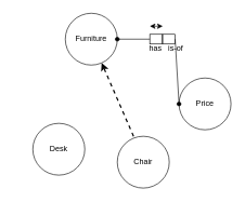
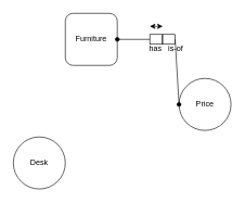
  <mxCell id="0" />
  <mxCell id="1" parent="0" />
- <mxCell id="2" value="Furniture" style="ellipse;whiteSpace=wrap;html=1;aspect=fixed;" vertex="1" parent="1"><mxGeometry x="100" y="20" width="80" height="80" as="geometry" /></mxCell>
- <mxCell id="3" value="Desk" style="ellipse;whiteSpace=wrap;html=1;aspect=fixed;" vertex="1" parent="1"><mxGeometry x="50" y="190" width="80" height="80" as="geometry" /></mxCell>
- <mxCell id="4" value="Chair" style="ellipse;whiteSpace=wrap;html=1;aspect=fixed;" vertex="1" parent="1"><mxGeometry x="180" y="210" width="80" height="80" as="geometry" /></mxCell>
- <mxCell id="5" value="" style="endArrow=classic;dashed=1;html=1;strokeWidth=2;rounded=0;exitX=0.313;exitY=0;exitDx=0;exitDy=0;exitPerimeter=0;endFill=1;" edge="1" parent="1" source="4" target="2"><mxGeometry width="50" height="50" relative="1" as="geometry"><mxPoint x="82" y="223" as="sourcePoint" /><mxPoint x="240" y="120" as="targetPoint" /></mxGeometry></mxCell>
+ <mxCell id="2" value="Furniture" style="whiteSpace=wrap;html=1;aspect=fixed;rounded=1;" vertex="1" parent="1"><mxGeometry x="100" y="20" width="80" height="80" as="geometry" /></mxCell>
+ <mxCell id="3" value="Desk" style="ellipse;whiteSpace=wrap;html=1;aspect=fixed;" vertex="1" parent="1"><mxGeometry x="20" y="210" width="80" height="80" as="geometry" /></mxCell>
  <mxCell id="6" value="Price" style="ellipse;whiteSpace=wrap;html=1;aspect=fixed;" vertex="1" parent="1"><mxGeometry x="275" y="120" width="80" height="80" as="geometry" /></mxCell>
  <mxCell id="7" value="" style="shape=process;whiteSpace=wrap;html=1;backgroundOutline=1;size=0.5;" vertex="1" parent="1"><mxGeometry x="230" y="52.5" width="39" height="15" as="geometry" /></mxCell>
  <mxCell id="8" value="" style="endArrow=none;html=1;rounded=0;exitX=1;exitY=0.5;exitDx=0;exitDy=0;entryX=0;entryY=0.5;entryDx=0;entryDy=0;startArrow=oval;startFill=1;" edge="1" parent="1" source="2" target="7"><mxGeometry width="50" height="50" relative="1" as="geometry"><mxPoint x="170" y="190" as="sourcePoint" /><mxPoint x="220" y="140" as="targetPoint" /></mxGeometry></mxCell>
  <mxCell id="9" value="" style="endArrow=oval;html=1;rounded=0;entryX=0;entryY=0.5;entryDx=0;entryDy=0;exitX=1;exitY=0.5;exitDx=0;exitDy=0;endFill=1;" edge="1" parent="1" source="7" target="6"><mxGeometry width="50" height="50" relative="1" as="geometry"><mxPoint x="290" y="80" as="sourcePoint" /><mxPoint x="240" y="70" as="targetPoint" /></mxGeometry></mxCell>
  <mxCell id="10" value="" style="endArrow=classic;startArrow=classic;html=1;rounded=0;" edge="1" parent="1"><mxGeometry width="50" height="50" relative="1" as="geometry"><mxPoint x="230" y="40" as="sourcePoint" /><mxPoint x="250" y="40" as="targetPoint" /></mxGeometry></mxCell>
  <mxCell id="11" value="has" style="text;html=1;strokeColor=none;fillColor=none;align=center;verticalAlign=middle;whiteSpace=wrap;rounded=0;" vertex="1" parent="1"><mxGeometry x="209" y="60" width="60" height="30" as="geometry" /></mxCell>
  <mxCell id="12" value="is-of" style="text;html=1;strokeColor=none;fillColor=none;align=center;verticalAlign=middle;whiteSpace=wrap;rounded=0;" vertex="1" parent="1"><mxGeometry x="240" y="60" width="60" height="30" as="geometry" /></mxCell>
